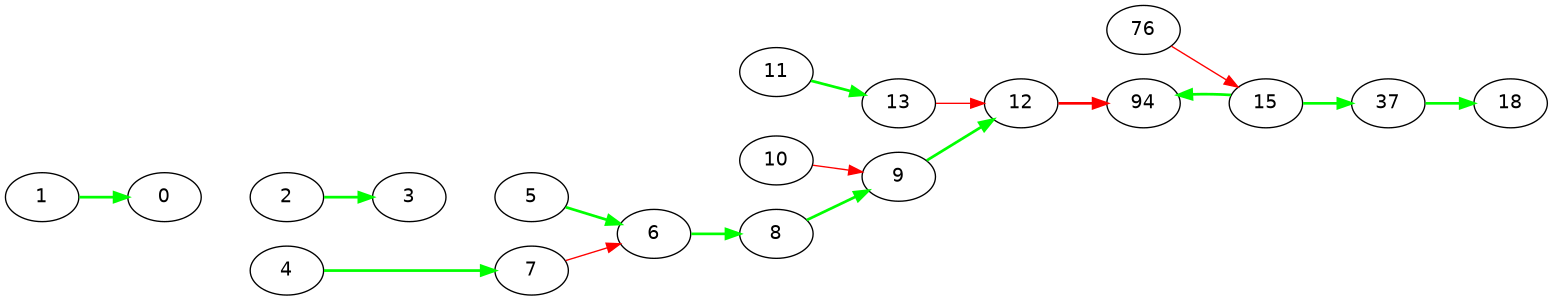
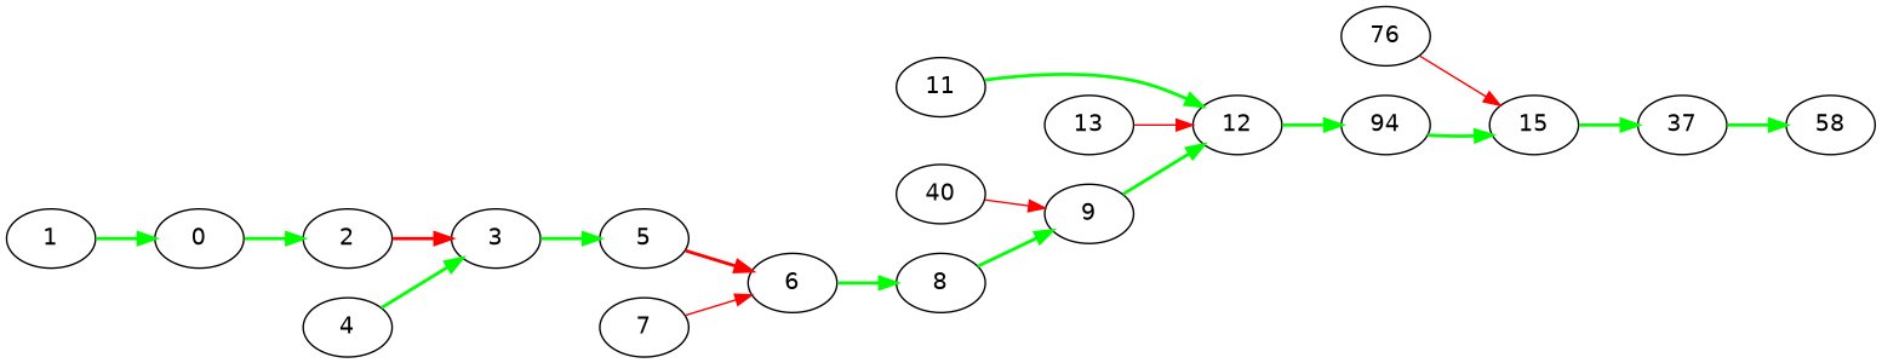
  digraph {
    fontname="DejaVu Sans"
    rankdir=LR
    node [color=black fontname="DejaVu Sans"]
    edge [color=green fontname="DejaVu Sans" penwidth=2]
    n1 [label=0]
    n2 [label=2]
    n3 [label=3]
    n4 [label=1]
    n5 [label=7]
    n6 [label=6]
    n7 [label=8]
    n8 [label=94]
    n9 [label=15]
    n10 [label=37]
    n11 [label=12]
    n12 [label=5]
    n13 [label=9]
    n14 [label=11]
-   n15 [label=10]
+   n15 [label=40]
    n16 [label=76]
    n17 [label=4]
-   n18 [label=18]
+   n18 [label=58]
    n19 [label=13]
-   n2 -> n3
+   n1 -> n2
+   n2 -> n3 [color=red]
+   n3 -> n12
    n4 -> n1
    n5 -> n6 [color=red penwidth=""]
    n6 -> n7
    n7 -> n13
-   n9 -> n8
+   n8 -> n9
    n9 -> n10
    n10 -> n18
-   n11 -> n8 [color=red]
-   n12 -> n6
+   n11 -> n8
+   n12 -> n6 [color=red]
    n13 -> n11
-   n14 -> n19
+   n14 -> n11
    n15 -> n13 [color=red penwidth=""]
    n16 -> n9 [color=red penwidth=""]
-   n17 -> n5
+   n17 -> n3
    n19 -> n11 [color=red penwidth=""]
  }
